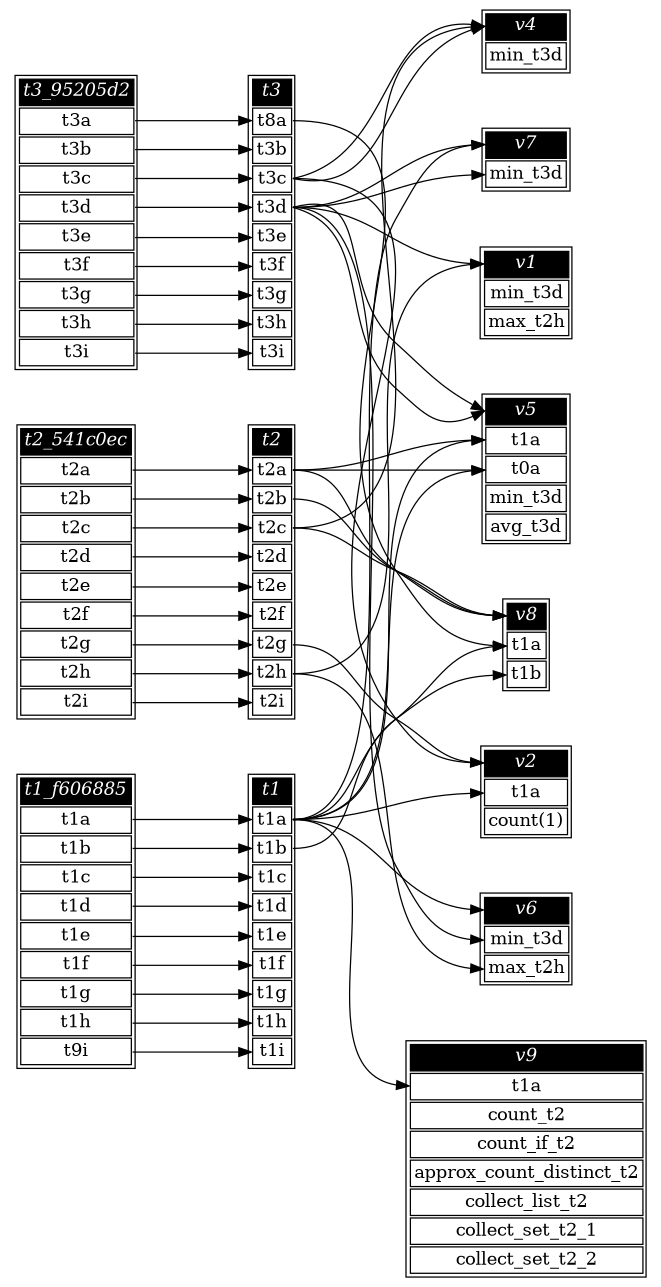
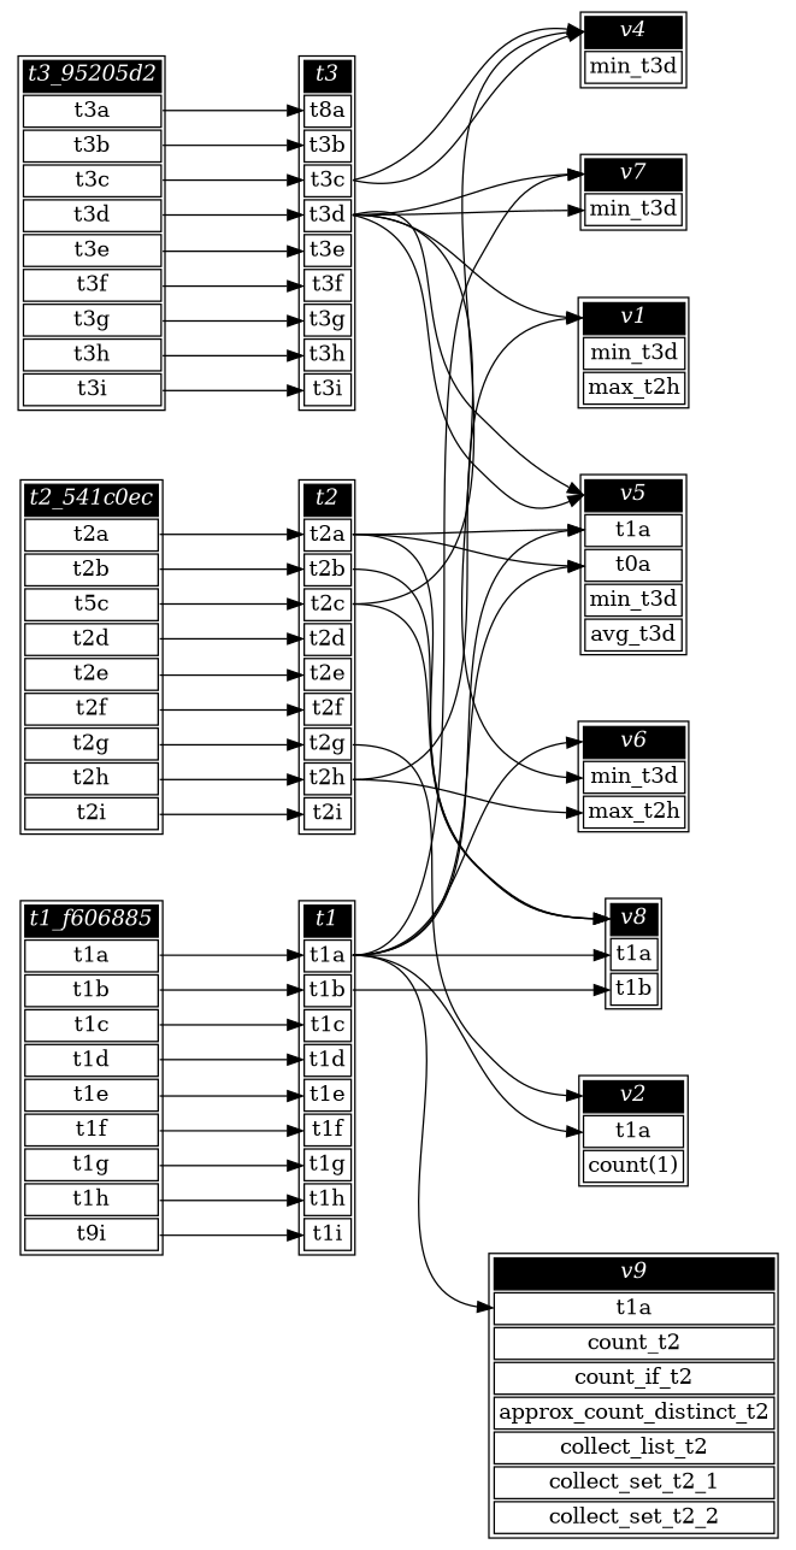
  digraph {
    fontname=Helvetica
    nodesep=0.5
    rankdir=LR
    ranksep=1
    node [color=black shape=plaintext]
    edge [headport=nodeName tailport=0]
    n1 [label=< <table>   <tr><td bgcolor="black" port="nodeName"><i><font color="white">t1</font></i></td></tr>   <tr><td port="0">t1a</td></tr> <tr><td port="1">t1b</td></tr> <tr><td port="2">t1c</td></tr> <tr><td port="3">t1d</td></tr> <tr><td port="4">t1e</td></tr> <tr><td port="5">t1f</td></tr> <tr><td port="6">t1g</td></tr> <tr><td port="7">t1h</td></tr> <tr><td port="8">t1i</td></tr> </table>>]
    n2 [label=< <table>   <tr><td bgcolor="black" port="nodeName"><i><font color="white">v2</font></i></td></tr>   <tr><td port="0">t1a</td></tr> <tr><td port="1">count(1)</td></tr> </table>>]
    n3 [label=< <table>   <tr><td bgcolor="black" port="nodeName"><i><font color="white">v5</font></i></td></tr>   <tr><td port="0">t1a</td></tr> <tr><td port="1">t0a</td></tr> <tr><td port="2">min_t3d</td></tr> <tr><td port="3">avg_t3d</td></tr> </table>>]
    n4 [label=< <table>   <tr><td bgcolor="black" port="nodeName"><i><font color="white">v6</font></i></td></tr>   <tr><td port="0">min_t3d</td></tr> <tr><td port="1">max_t2h</td></tr> </table>>]
    n5 [label=< <table>   <tr><td bgcolor="black" port="nodeName"><i><font color="white">v7</font></i></td></tr>   <tr><td port="0">min_t3d</td></tr> </table>>]
    n6 [label=< <table>   <tr><td bgcolor="black" port="nodeName"><i><font color="white">v8</font></i></td></tr>   <tr><td port="0">t1a</td></tr> <tr><td port="1">t1b</td></tr> </table>>]
    n7 [label=< <table>   <tr><td bgcolor="black" port="nodeName"><i><font color="white">v9</font></i></td></tr>   <tr><td port="0">t1a</td></tr> <tr><td port="1">count_t2</td></tr> <tr><td port="2">count_if_t2</td></tr> <tr><td port="3">approx_count_distinct_t2</td></tr> <tr><td port="4">collect_list_t2</td></tr> <tr><td port="5">collect_set_t2_1</td></tr> <tr><td port="6">collect_set_t2_2</td></tr> </table>>]
    n8 [label=< <table>   <tr><td bgcolor="black" port="nodeName"><i><font color="white">t1_f606885</font></i></td></tr>   <tr><td port="0">t1a</td></tr> <tr><td port="1">t1b</td></tr> <tr><td port="2">t1c</td></tr> <tr><td port="3">t1d</td></tr> <tr><td port="4">t1e</td></tr> <tr><td port="5">t1f</td></tr> <tr><td port="6">t1g</td></tr> <tr><td port="7">t1h</td></tr> <tr><td port="8">t9i</td></tr> </table>>]
    n9 [label=< <table>   <tr><td bgcolor="black" port="nodeName"><i><font color="white">t2</font></i></td></tr>   <tr><td port="0">t2a</td></tr> <tr><td port="1">t2b</td></tr> <tr><td port="2">t2c</td></tr> <tr><td port="3">t2d</td></tr> <tr><td port="4">t2e</td></tr> <tr><td port="5">t2f</td></tr> <tr><td port="6">t2g</td></tr> <tr><td port="7">t2h</td></tr> <tr><td port="8">t2i</td></tr> </table>>]
    n10 [label=< <table>   <tr><td bgcolor="black" port="nodeName"><i><font color="white">v1</font></i></td></tr>   <tr><td port="0">min_t3d</td></tr> <tr><td port="1">max_t2h</td></tr> </table>>]
    n11 [label=< <table>   <tr><td bgcolor="black" port="nodeName"><i><font color="white">v4</font></i></td></tr>   <tr><td port="0">min_t3d</td></tr> </table>>]
-   n12 [label=< <table>   <tr><td bgcolor="black" port="nodeName"><i><font color="white">t2_541c0ec</font></i></td></tr>   <tr><td port="0">t2a</td></tr> <tr><td port="1">t2b</td></tr> <tr><td port="2">t2c</td></tr> <tr><td port="3">t2d</td></tr> <tr><td port="4">t2e</td></tr> <tr><td port="5">t2f</td></tr> <tr><td port="6">t2g</td></tr> <tr><td port="7">t2h</td></tr> <tr><td port="8">t2i</td></tr> </table>>]
+   n12 [label=< <table>   <tr><td bgcolor="black" port="nodeName"><i><font color="white">t2_541c0ec</font></i></td></tr>   <tr><td port="0">t2a</td></tr> <tr><td port="1">t2b</td></tr> <tr><td port="2">t5c</td></tr> <tr><td port="3">t2d</td></tr> <tr><td port="4">t2e</td></tr> <tr><td port="5">t2f</td></tr> <tr><td port="6">t2g</td></tr> <tr><td port="7">t2h</td></tr> <tr><td port="8">t2i</td></tr> </table>>]
    n13 [label=< <table>   <tr><td bgcolor="black" port="nodeName"><i><font color="white">t3</font></i></td></tr>   <tr><td port="0">t8a</td></tr> <tr><td port="1">t3b</td></tr> <tr><td port="2">t3c</td></tr> <tr><td port="3">t3d</td></tr> <tr><td port="4">t3e</td></tr> <tr><td port="5">t3f</td></tr> <tr><td port="6">t3g</td></tr> <tr><td port="7">t3h</td></tr> <tr><td port="8">t3i</td></tr> </table>>]
    n14 [label=< <table>   <tr><td bgcolor="black" port="nodeName"><i><font color="white">t3_95205d2</font></i></td></tr>   <tr><td port="0">t3a</td></tr> <tr><td port="1">t3b</td></tr> <tr><td port="2">t3c</td></tr> <tr><td port="3">t3d</td></tr> <tr><td port="4">t3e</td></tr> <tr><td port="5">t3f</td></tr> <tr><td port="6">t3g</td></tr> <tr><td port="7">t3h</td></tr> <tr><td port="8">t3i</td></tr> </table>>]
    n1 -> n2 [headport=0]
    n1 -> n3 [headport=0]
    n1 -> n3 [headport=1]
    n1 -> n4
    n1 -> n5
    n1 -> n6 [headport=0]
    n1 -> n6 [headport=1 tailport=1]
    n1 -> n7 [headport=0]
    n8 -> n1 [headport=0]
    n8 -> n1 [headport=1 tailport=1]
    n8 -> n1 [headport=2 tailport=2]
    n8 -> n1 [headport=3 tailport=3]
    n8 -> n1 [headport=4 tailport=4]
    n8 -> n1 [headport=5 tailport=5]
    n8 -> n1 [headport=6 tailport=6]
    n8 -> n1 [headport=7 tailport=7]
    n8 -> n1 [headport=8 tailport=8]
    n9 -> n2 [tailport=6]
    n9 -> n3 [headport=0]
    n9 -> n3 [headport=1]
    n9 -> n4 [headport=1 tailport=7]
    n9 -> n6
    n9 -> n6 [tailport=1]
    n9 -> n6 [tailport=2]
    n9 -> n10 [tailport=7]
    n9 -> n11 [tailport=2]
    n12 -> n9 [headport=0]
    n12 -> n9 [headport=1 tailport=1]
    n12 -> n9 [headport=2 tailport=2]
    n12 -> n9 [headport=3 tailport=3]
    n12 -> n9 [headport=4 tailport=4]
    n12 -> n9 [headport=5 tailport=5]
    n12 -> n9 [headport=6 tailport=6]
    n12 -> n9 [headport=7 tailport=7]
    n12 -> n9 [headport=8 tailport=8]
-   n13 -> n2 [tailport=2]
    n13 -> n3 [tailport=3]
    n13 -> n3 [tailport=3]
    n13 -> n4 [headport=0 tailport=3]
    n13 -> n5 [headport=0 tailport=3]
    n13 -> n5 [tailport=3]
-   n13 -> n6 [headport=0]
    n13 -> n10 [tailport=3]
    n13 -> n11 [tailport=2]
    n13 -> n11 [tailport=2]
    n14 -> n13 [headport=0]
    n14 -> n13 [headport=1 tailport=1]
    n14 -> n13 [headport=2 tailport=2]
    n14 -> n13 [headport=3 tailport=3]
    n14 -> n13 [headport=4 tailport=4]
    n14 -> n13 [headport=5 tailport=5]
    n14 -> n13 [headport=6 tailport=6]
    n14 -> n13 [headport=7 tailport=7]
    n14 -> n13 [headport=8 tailport=8]
  }
